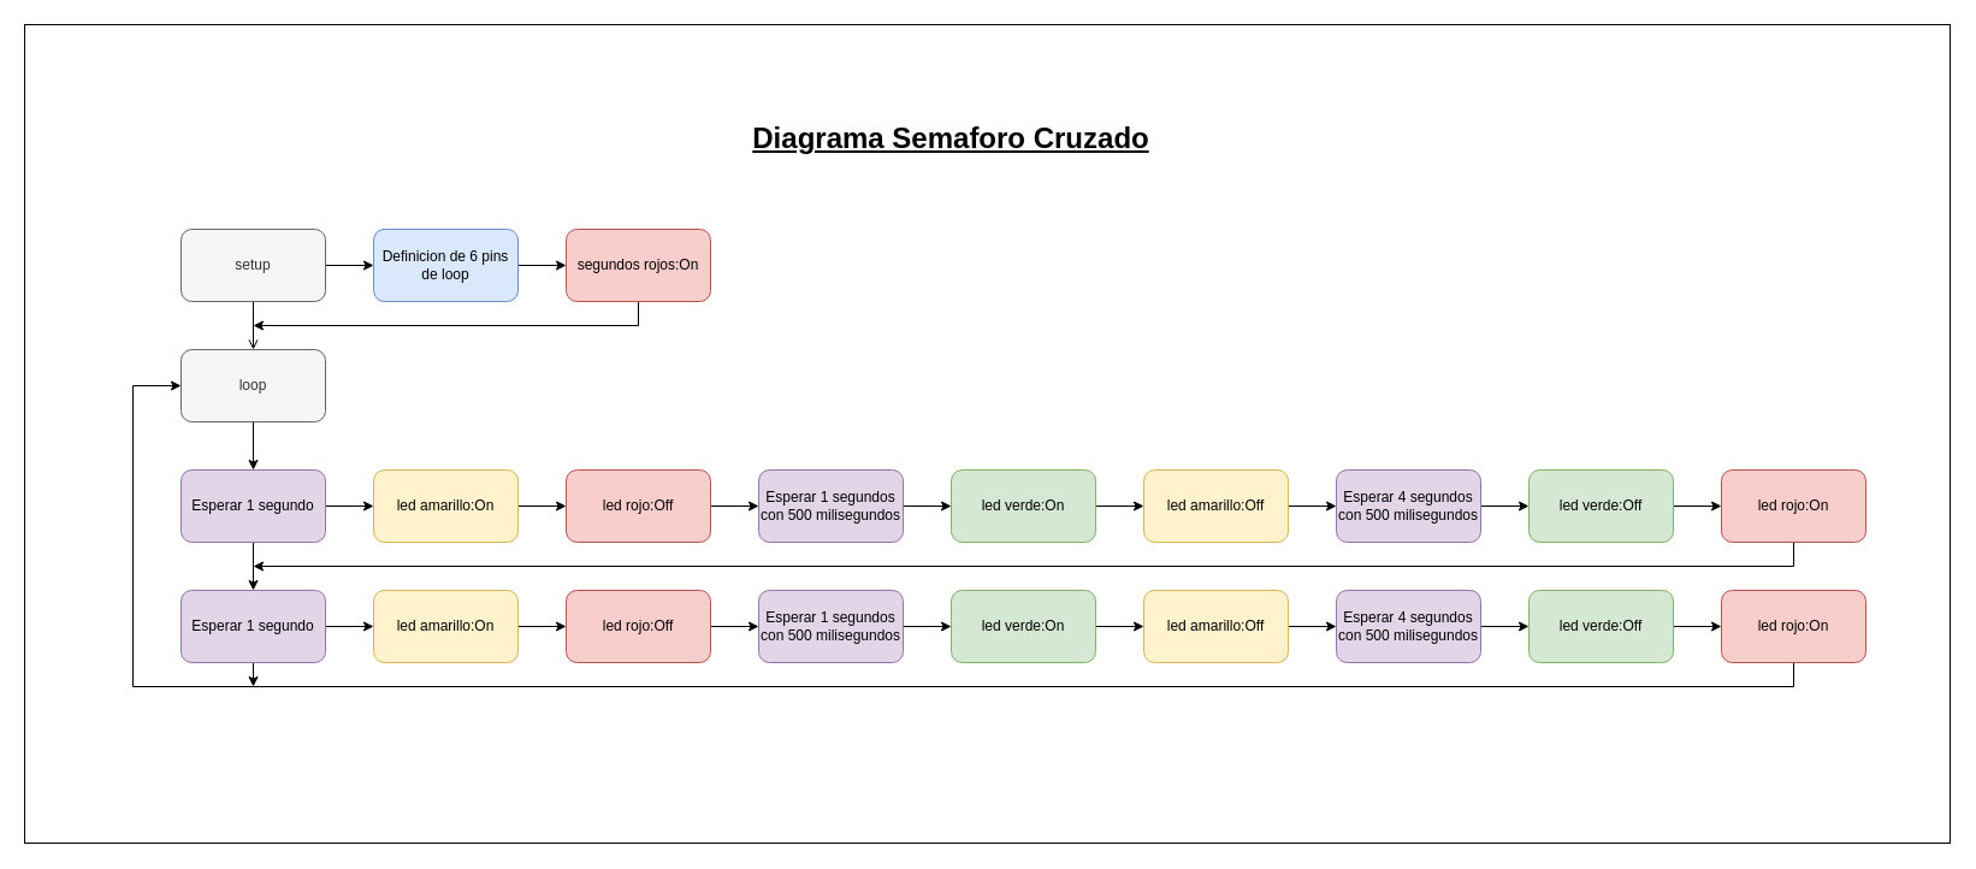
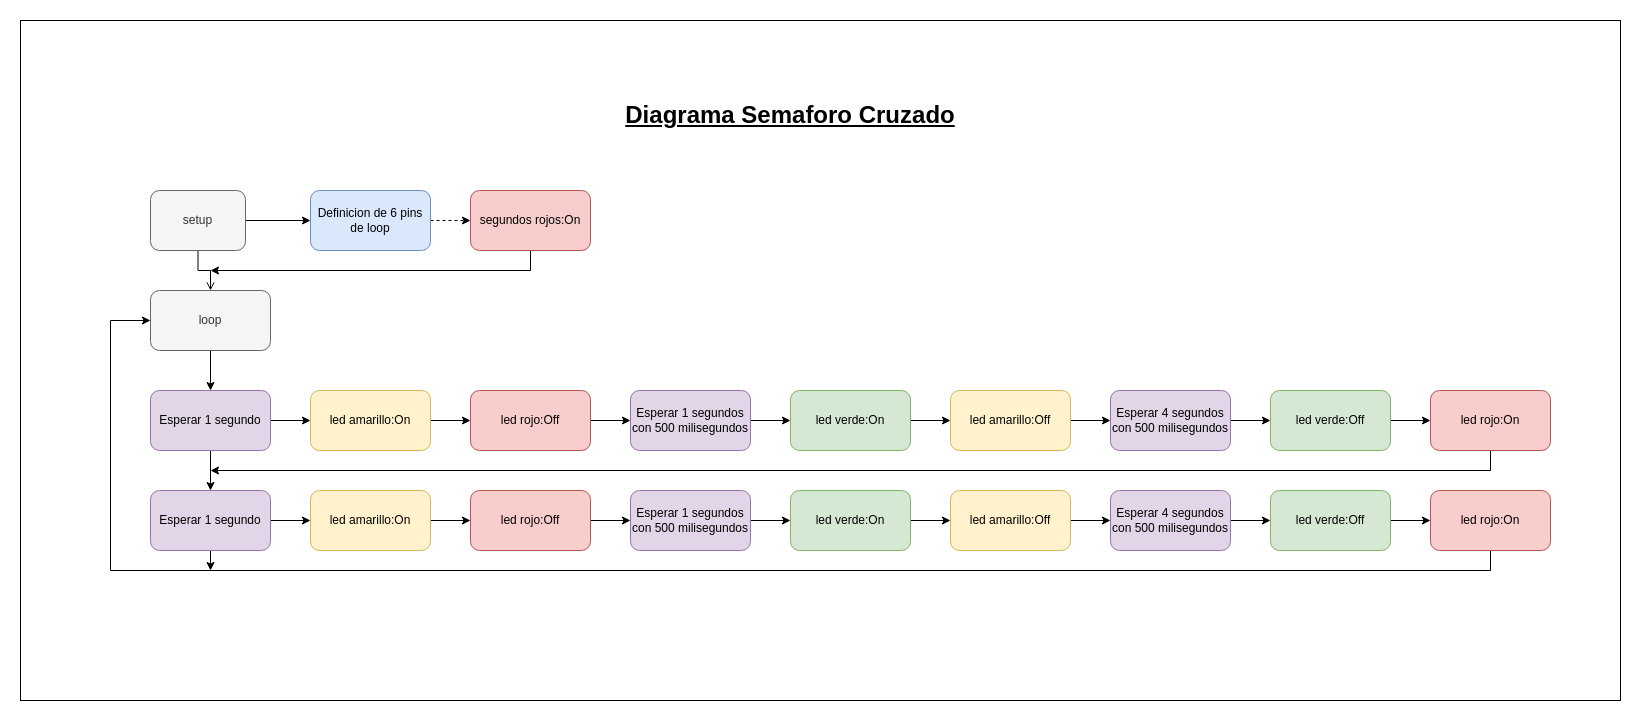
  <mxCell id="0" />
  <mxCell id="1" parent="0" />
  <mxCell id="2" value="" style="rounded=0;whiteSpace=wrap;html=1;" vertex="1" parent="1"><mxGeometry x="20" y="20" width="1600" height="680" as="geometry" /></mxCell>
  <mxCell id="3" value="" style="edgeStyle=orthogonalEdgeStyle;rounded=0;orthogonalLoop=1;jettySize=auto;html=1;" edge="1" parent="1" source="4" target="14"><mxGeometry relative="1" as="geometry" /></mxCell>
  <mxCell id="4" value="loop" style="rounded=1;whiteSpace=wrap;html=1;fillColor=#f5f5f5;strokeColor=#666666;fontColor=#333333;" vertex="1" parent="1"><mxGeometry x="150" y="290" width="120" height="60" as="geometry" /></mxCell>
  <mxCell id="5" value="" style="edgeStyle=orthogonalEdgeStyle;rounded=0;orthogonalLoop=1;jettySize=auto;html=1;endArrow=open;" edge="1" parent="1" source="7" target="4"><mxGeometry relative="1" as="geometry" /></mxCell>
  <mxCell id="6" value="" style="edgeStyle=orthogonalEdgeStyle;rounded=0;orthogonalLoop=1;jettySize=auto;html=1;" edge="1" parent="1" source="7" target="9"><mxGeometry relative="1" as="geometry" /></mxCell>
- <mxCell id="7" value="setup" style="rounded=1;whiteSpace=wrap;html=1;fillColor=#f5f5f5;strokeColor=#666666;fontColor=#333333;" vertex="1" parent="1"><mxGeometry x="150" y="190" width="120" height="60" as="geometry" /></mxCell>
- <mxCell id="8" value="" style="edgeStyle=orthogonalEdgeStyle;rounded=0;orthogonalLoop=1;jettySize=auto;html=1;" edge="1" parent="1" source="9" target="11"><mxGeometry relative="1" as="geometry" /></mxCell>
+ <mxCell id="7" value="setup" style="rounded=1;whiteSpace=wrap;html=1;fillColor=#f5f5f5;strokeColor=#666666;fontColor=#333333;" vertex="1" parent="1"><mxGeometry x="150" y="190" width="95" height="60" as="geometry" /></mxCell>
+ <mxCell id="8" value="" style="edgeStyle=orthogonalEdgeStyle;rounded=0;orthogonalLoop=1;jettySize=auto;html=1;dashed=1;" edge="1" parent="1" source="9" target="11"><mxGeometry relative="1" as="geometry" /></mxCell>
  <mxCell id="9" value="Definicion de 6 pins de loop" style="rounded=1;whiteSpace=wrap;html=1;fillColor=#dae8fc;strokeColor=#6c8ebf;" vertex="1" parent="1"><mxGeometry x="310" y="190" width="120" height="60" as="geometry" /></mxCell>
  <mxCell id="10" style="edgeStyle=orthogonalEdgeStyle;rounded=0;orthogonalLoop=1;jettySize=auto;html=1;" edge="1" parent="1" source="11"><mxGeometry relative="1" as="geometry"><mxPoint x="210" y="270" as="targetPoint" /><Array as="points"><mxPoint x="530" y="270" /></Array></mxGeometry></mxCell>
  <mxCell id="11" value="segundos rojos:On" style="rounded=1;whiteSpace=wrap;html=1;fillColor=#f8cecc;strokeColor=#b85450;" vertex="1" parent="1"><mxGeometry x="470" y="190" width="120" height="60" as="geometry" /></mxCell>
  <mxCell id="12" value="" style="edgeStyle=orthogonalEdgeStyle;rounded=0;orthogonalLoop=1;jettySize=auto;html=1;" edge="1" parent="1" source="14" target="20"><mxGeometry relative="1" as="geometry" /></mxCell>
  <mxCell id="13" value="" style="edgeStyle=orthogonalEdgeStyle;rounded=0;orthogonalLoop=1;jettySize=auto;html=1;" edge="1" parent="1" source="14" target="33"><mxGeometry relative="1" as="geometry" /></mxCell>
  <mxCell id="14" value="Esperar 1 segundo" style="rounded=1;whiteSpace=wrap;html=1;fillColor=#e1d5e7;strokeColor=#9673a6;" vertex="1" parent="1"><mxGeometry x="150" y="390" width="120" height="60" as="geometry" /></mxCell>
  <mxCell id="15" value="" style="edgeStyle=orthogonalEdgeStyle;rounded=0;orthogonalLoop=1;jettySize=auto;html=1;" edge="1" parent="1" source="16" target="22"><mxGeometry relative="1" as="geometry" /></mxCell>
  <mxCell id="16" value="Esperar 1 segundos con 500 milisegundos" style="rounded=1;whiteSpace=wrap;html=1;fillColor=#e1d5e7;strokeColor=#9673a6;" vertex="1" parent="1"><mxGeometry x="630" y="390" width="120" height="60" as="geometry" /></mxCell>
  <mxCell id="17" value="" style="edgeStyle=orthogonalEdgeStyle;rounded=0;orthogonalLoop=1;jettySize=auto;html=1;" edge="1" parent="1" source="18" target="16"><mxGeometry relative="1" as="geometry" /></mxCell>
  <mxCell id="18" value="led rojo:Off" style="rounded=1;whiteSpace=wrap;html=1;fillColor=#f8cecc;strokeColor=#b85450;" vertex="1" parent="1"><mxGeometry x="470" y="390" width="120" height="60" as="geometry" /></mxCell>
  <mxCell id="19" value="" style="edgeStyle=orthogonalEdgeStyle;rounded=0;orthogonalLoop=1;jettySize=auto;html=1;" edge="1" parent="1" source="20" target="18"><mxGeometry relative="1" as="geometry" /></mxCell>
  <mxCell id="20" value="led amarillo:On" style="rounded=1;whiteSpace=wrap;html=1;fillColor=#fff2cc;strokeColor=#d6b656;" vertex="1" parent="1"><mxGeometry x="310" y="390" width="120" height="60" as="geometry" /></mxCell>
  <mxCell id="21" value="" style="edgeStyle=orthogonalEdgeStyle;rounded=0;orthogonalLoop=1;jettySize=auto;html=1;" edge="1" parent="1" source="22" target="24"><mxGeometry relative="1" as="geometry" /></mxCell>
  <mxCell id="22" value="led verde:On" style="rounded=1;whiteSpace=wrap;html=1;fillColor=#d5e8d4;strokeColor=#82b366;" vertex="1" parent="1"><mxGeometry x="790" y="390" width="120" height="60" as="geometry" /></mxCell>
  <mxCell id="23" value="" style="edgeStyle=orthogonalEdgeStyle;rounded=0;orthogonalLoop=1;jettySize=auto;html=1;" edge="1" parent="1" source="24" target="26"><mxGeometry relative="1" as="geometry" /></mxCell>
  <mxCell id="24" value="led amarillo:Off" style="rounded=1;whiteSpace=wrap;html=1;fillColor=#fff2cc;strokeColor=#d6b656;" vertex="1" parent="1"><mxGeometry x="950" y="390" width="120" height="60" as="geometry" /></mxCell>
  <mxCell id="25" value="" style="edgeStyle=orthogonalEdgeStyle;rounded=0;orthogonalLoop=1;jettySize=auto;html=1;" edge="1" parent="1" source="26" target="28"><mxGeometry relative="1" as="geometry" /></mxCell>
  <mxCell id="26" value="Esperar 4 segundos con 500 milisegundos" style="rounded=1;whiteSpace=wrap;html=1;fillColor=#e1d5e7;strokeColor=#9673a6;" vertex="1" parent="1"><mxGeometry x="1110" y="390" width="120" height="60" as="geometry" /></mxCell>
  <mxCell id="27" value="" style="edgeStyle=orthogonalEdgeStyle;rounded=0;orthogonalLoop=1;jettySize=auto;html=1;" edge="1" parent="1" source="28" target="30"><mxGeometry relative="1" as="geometry" /></mxCell>
  <mxCell id="28" value="led verde:Off" style="rounded=1;whiteSpace=wrap;html=1;fillColor=#d5e8d4;strokeColor=#82b366;" vertex="1" parent="1"><mxGeometry x="1270" y="390" width="120" height="60" as="geometry" /></mxCell>
  <mxCell id="29" style="edgeStyle=orthogonalEdgeStyle;rounded=0;orthogonalLoop=1;jettySize=auto;html=1;" edge="1" parent="1" source="30"><mxGeometry relative="1" as="geometry"><mxPoint x="210" y="470" as="targetPoint" /><Array as="points"><mxPoint x="1490" y="470" /></Array></mxGeometry></mxCell>
  <mxCell id="30" value="led rojo:On" style="rounded=1;whiteSpace=wrap;html=1;fillColor=#f8cecc;strokeColor=#b85450;" vertex="1" parent="1"><mxGeometry x="1430" y="390" width="120" height="60" as="geometry" /></mxCell>
  <mxCell id="31" value="" style="edgeStyle=orthogonalEdgeStyle;rounded=0;orthogonalLoop=1;jettySize=auto;html=1;" edge="1" parent="1" source="33" target="39"><mxGeometry relative="1" as="geometry" /></mxCell>
  <mxCell id="32" style="edgeStyle=orthogonalEdgeStyle;rounded=0;orthogonalLoop=1;jettySize=auto;html=1;" edge="1" parent="1" source="33"><mxGeometry relative="1" as="geometry"><mxPoint x="210" y="570" as="targetPoint" /></mxGeometry></mxCell>
  <mxCell id="33" value="Esperar 1 segundo" style="rounded=1;whiteSpace=wrap;html=1;fillColor=#e1d5e7;strokeColor=#9673a6;" vertex="1" parent="1"><mxGeometry x="150" y="490" width="120" height="60" as="geometry" /></mxCell>
  <mxCell id="34" value="" style="edgeStyle=orthogonalEdgeStyle;rounded=0;orthogonalLoop=1;jettySize=auto;html=1;" edge="1" parent="1" source="35" target="41"><mxGeometry relative="1" as="geometry" /></mxCell>
  <mxCell id="35" value="Esperar 1 segundos con 500 milisegundos" style="rounded=1;whiteSpace=wrap;html=1;fillColor=#e1d5e7;strokeColor=#9673a6;" vertex="1" parent="1"><mxGeometry x="630" y="490" width="120" height="60" as="geometry" /></mxCell>
  <mxCell id="36" value="" style="edgeStyle=orthogonalEdgeStyle;rounded=0;orthogonalLoop=1;jettySize=auto;html=1;" edge="1" parent="1" source="37" target="35"><mxGeometry relative="1" as="geometry" /></mxCell>
  <mxCell id="37" value="led rojo:Off" style="rounded=1;whiteSpace=wrap;html=1;fillColor=#f8cecc;strokeColor=#b85450;" vertex="1" parent="1"><mxGeometry x="470" y="490" width="120" height="60" as="geometry" /></mxCell>
  <mxCell id="38" value="" style="edgeStyle=orthogonalEdgeStyle;rounded=0;orthogonalLoop=1;jettySize=auto;html=1;" edge="1" parent="1" source="39" target="37"><mxGeometry relative="1" as="geometry" /></mxCell>
  <mxCell id="39" value="led amarillo:On" style="rounded=1;whiteSpace=wrap;html=1;fillColor=#fff2cc;strokeColor=#d6b656;" vertex="1" parent="1"><mxGeometry x="310" y="490" width="120" height="60" as="geometry" /></mxCell>
  <mxCell id="40" value="" style="edgeStyle=orthogonalEdgeStyle;rounded=0;orthogonalLoop=1;jettySize=auto;html=1;" edge="1" parent="1" source="41" target="43"><mxGeometry relative="1" as="geometry" /></mxCell>
  <mxCell id="41" value="led verde:On" style="rounded=1;whiteSpace=wrap;html=1;fillColor=#d5e8d4;strokeColor=#82b366;" vertex="1" parent="1"><mxGeometry x="790" y="490" width="120" height="60" as="geometry" /></mxCell>
  <mxCell id="42" value="" style="edgeStyle=orthogonalEdgeStyle;rounded=0;orthogonalLoop=1;jettySize=auto;html=1;" edge="1" parent="1" source="43" target="45"><mxGeometry relative="1" as="geometry" /></mxCell>
  <mxCell id="43" value="led amarillo:Off" style="rounded=1;whiteSpace=wrap;html=1;fillColor=#fff2cc;strokeColor=#d6b656;" vertex="1" parent="1"><mxGeometry x="950" y="490" width="120" height="60" as="geometry" /></mxCell>
  <mxCell id="44" value="" style="edgeStyle=orthogonalEdgeStyle;rounded=0;orthogonalLoop=1;jettySize=auto;html=1;" edge="1" parent="1" source="45" target="47"><mxGeometry relative="1" as="geometry" /></mxCell>
  <mxCell id="45" value="Esperar 4 segundos con 500 milisegundos" style="rounded=1;whiteSpace=wrap;html=1;fillColor=#e1d5e7;strokeColor=#9673a6;" vertex="1" parent="1"><mxGeometry x="1110" y="490" width="120" height="60" as="geometry" /></mxCell>
  <mxCell id="46" value="" style="edgeStyle=orthogonalEdgeStyle;rounded=0;orthogonalLoop=1;jettySize=auto;html=1;" edge="1" parent="1" source="47" target="49"><mxGeometry relative="1" as="geometry" /></mxCell>
  <mxCell id="47" value="led verde:Off" style="rounded=1;whiteSpace=wrap;html=1;fillColor=#d5e8d4;strokeColor=#82b366;" vertex="1" parent="1"><mxGeometry x="1270" y="490" width="120" height="60" as="geometry" /></mxCell>
  <mxCell id="48" style="edgeStyle=orthogonalEdgeStyle;rounded=0;orthogonalLoop=1;jettySize=auto;html=1;entryX=0;entryY=0.5;entryDx=0;entryDy=0;" edge="1" parent="1" source="49" target="4"><mxGeometry relative="1" as="geometry"><Array as="points"><mxPoint x="1490" y="570" /><mxPoint x="110" y="570" /><mxPoint x="110" y="320" /></Array></mxGeometry></mxCell>
  <mxCell id="49" value="led rojo:On" style="rounded=1;whiteSpace=wrap;html=1;fillColor=#f8cecc;strokeColor=#b85450;" vertex="1" parent="1"><mxGeometry x="1430" y="490" width="120" height="60" as="geometry" /></mxCell>
  <mxCell id="50" value="Diagrama Semaforo Cruzado" style="text;html=1;strokeColor=none;fillColor=none;align=center;verticalAlign=middle;whiteSpace=wrap;rounded=0;fontSize=24;fontStyle=5" vertex="1" parent="1"><mxGeometry x="595" y="105" width="390" height="20" as="geometry" /></mxCell>
